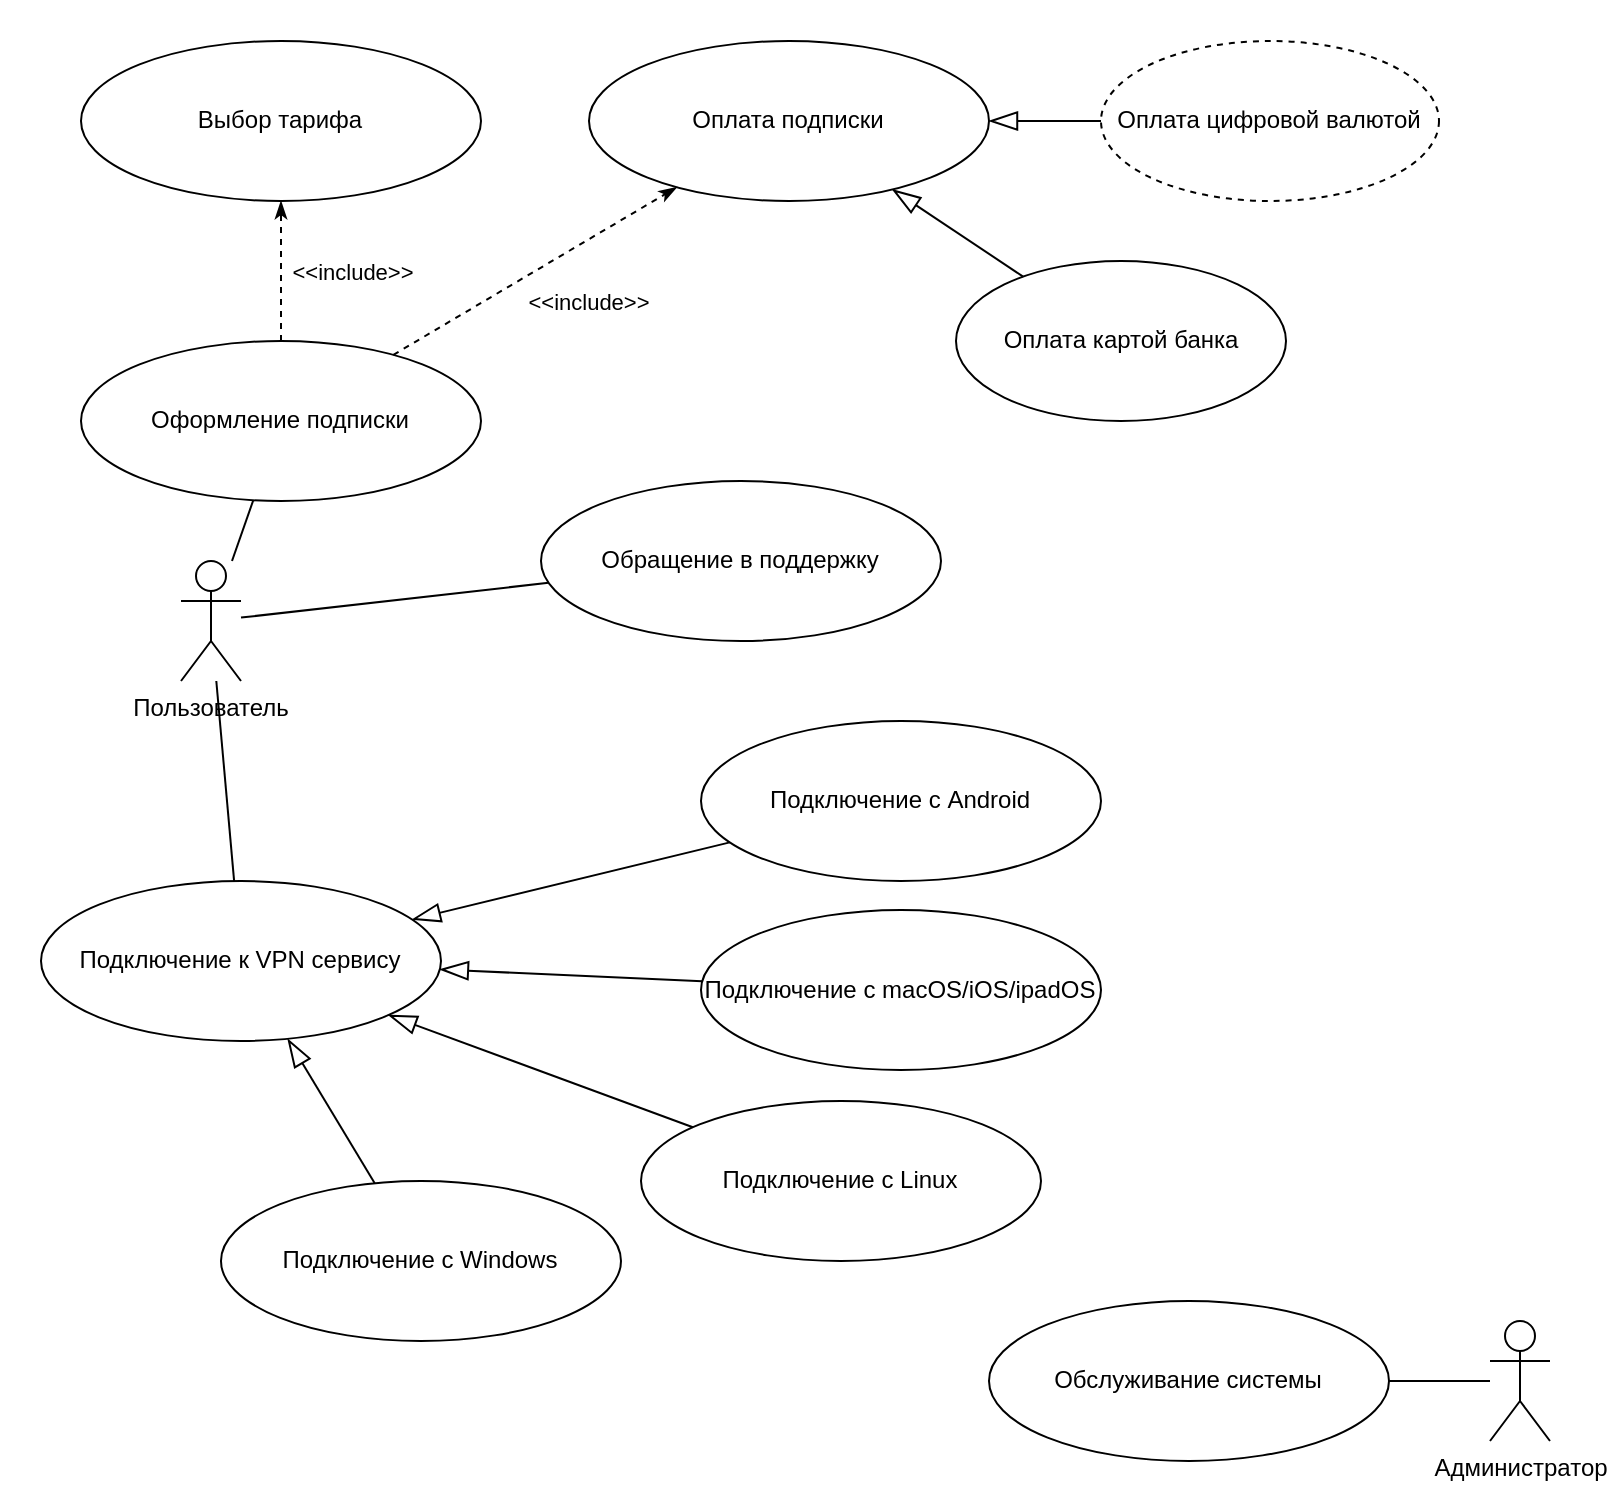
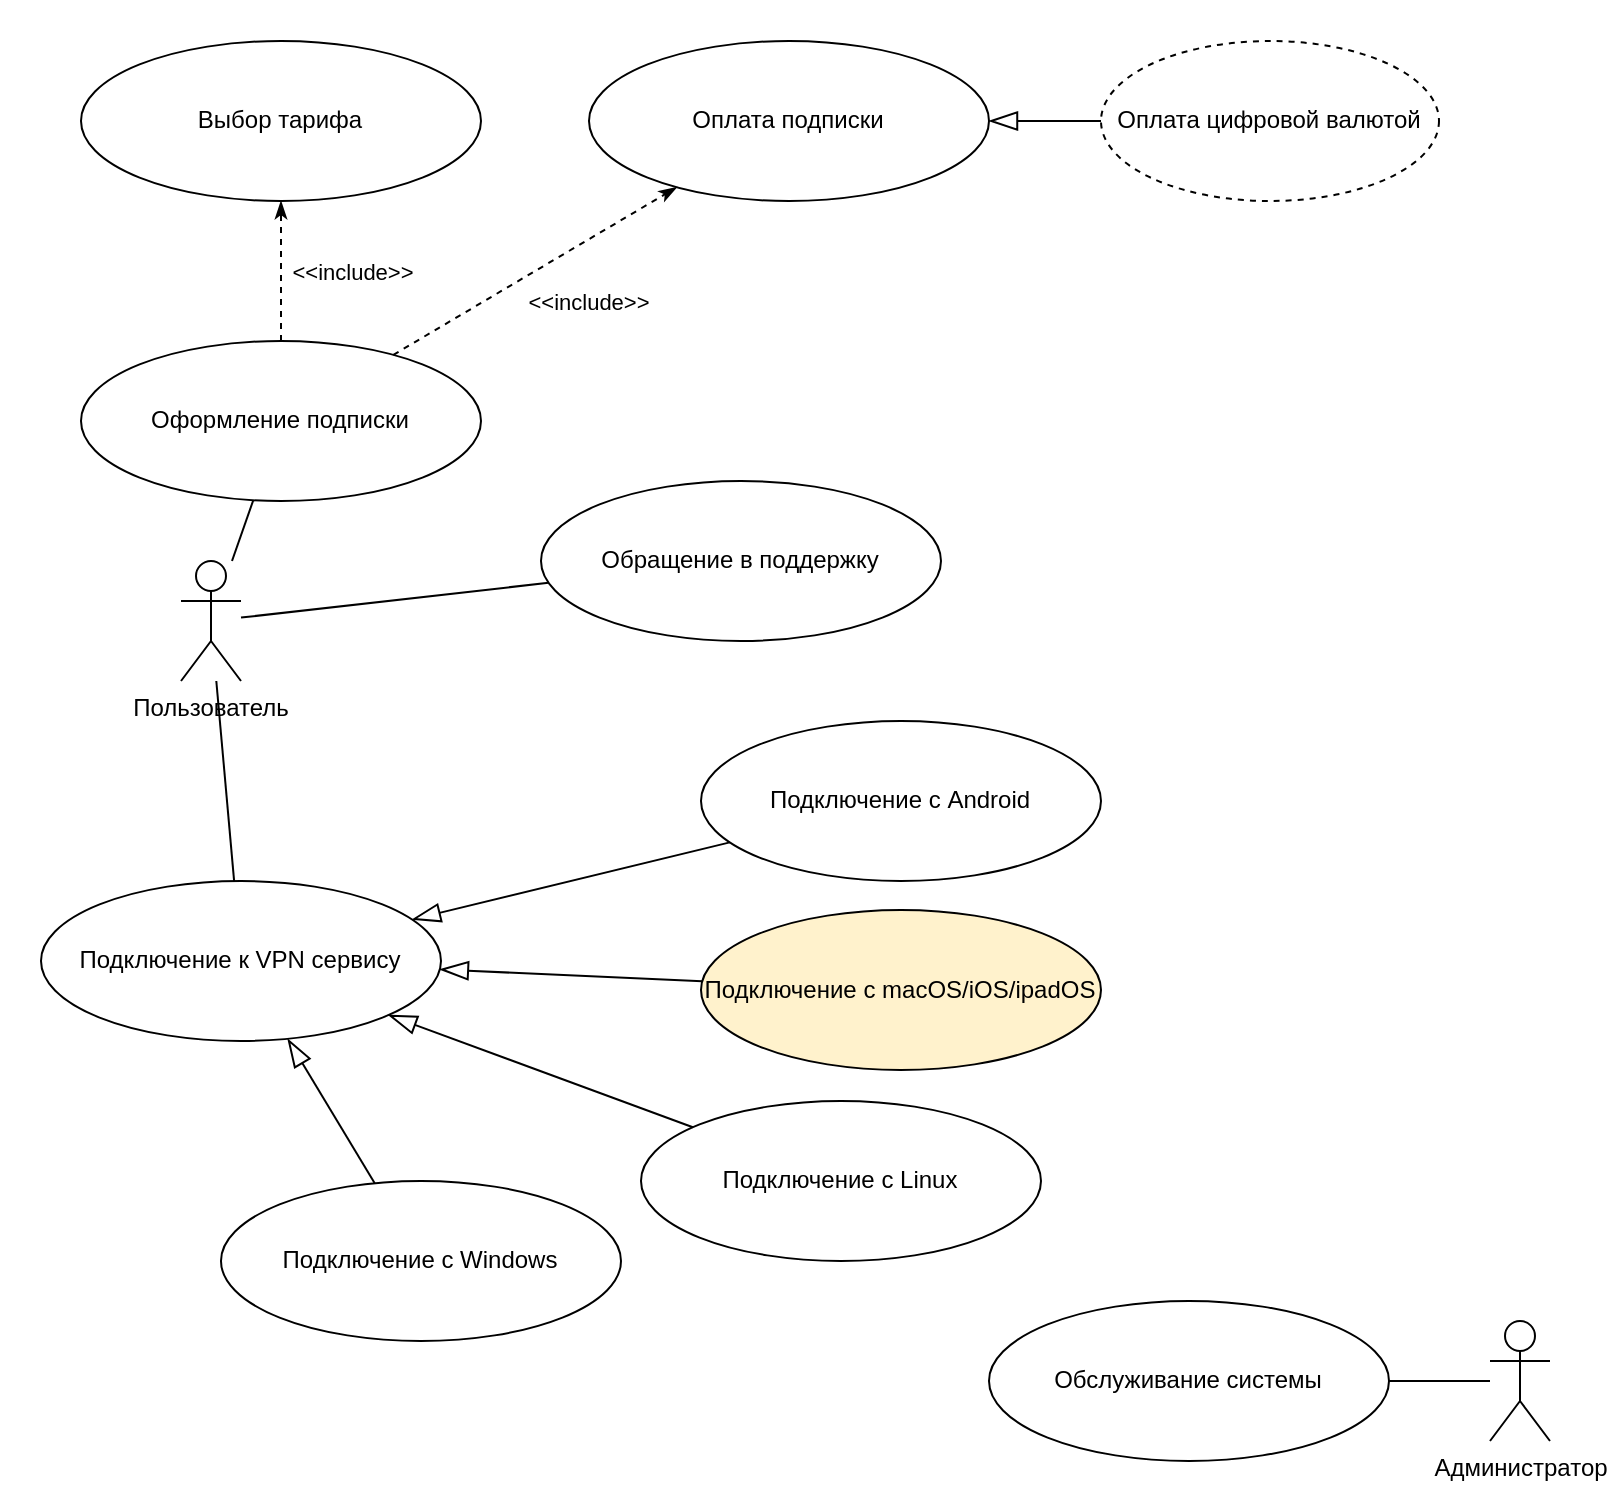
  <mxCell id="0" />
  <mxCell id="1" parent="0" />
  <mxCell id="2" value="Обращение в поддержку" style="ellipse;whiteSpace=wrap;html=1;" vertex="1" parent="1"><mxGeometry x="270" y="240" width="200" height="80" as="geometry" /></mxCell>
  <mxCell id="3" value="Пользователь" style="shape=umlActor;verticalLabelPosition=bottom;verticalAlign=top;html=1;outlineConnect=0;" vertex="1" parent="1"><mxGeometry x="90" y="280" width="30" height="60" as="geometry" /></mxCell>
  <mxCell id="4" value="Администратор" style="shape=umlActor;verticalLabelPosition=bottom;verticalAlign=top;html=1;outlineConnect=0;" vertex="1" parent="1"><mxGeometry x="744.5" y="660" width="30" height="60" as="geometry" /></mxCell>
  <mxCell id="5" value="" style="endArrow=none;html=1;rounded=0;" edge="1" parent="1" source="3" target="2"><mxGeometry width="50" height="50" relative="1" as="geometry"><mxPoint x="490" y="510" as="sourcePoint" /><mxPoint x="540" y="460" as="targetPoint" /></mxGeometry></mxCell>
  <mxCell id="6" value="Обслуживание системы" style="ellipse;whiteSpace=wrap;html=1;" vertex="1" parent="1"><mxGeometry x="494" y="650" width="200" height="80" as="geometry" /></mxCell>
  <mxCell id="7" value="" style="endArrow=none;html=1;rounded=0;" edge="1" parent="1" source="4" target="6"><mxGeometry width="50" height="50" relative="1" as="geometry"><mxPoint x="164.5" y="418" as="sourcePoint" /><mxPoint x="316.5" y="499" as="targetPoint" /></mxGeometry></mxCell>
  <mxCell id="8" value="Подключение к VPN сервису" style="ellipse;whiteSpace=wrap;html=1;" vertex="1" parent="1"><mxGeometry x="20" y="440" width="200" height="80" as="geometry" /></mxCell>
  <mxCell id="9" value="" style="endArrow=none;html=1;rounded=0;" edge="1" parent="1" source="8" target="3"><mxGeometry width="50" height="50" relative="1" as="geometry"><mxPoint x="400" y="430" as="sourcePoint" /><mxPoint x="450" y="380" as="targetPoint" /></mxGeometry></mxCell>
  <mxCell id="10" value="Оформление подписки" style="ellipse;whiteSpace=wrap;html=1;" vertex="1" parent="1"><mxGeometry x="40" y="170" width="200" height="80" as="geometry" /></mxCell>
  <mxCell id="11" value="" style="endArrow=none;html=1;rounded=0;" edge="1" parent="1" source="3" target="10"><mxGeometry width="50" height="50" relative="1" as="geometry"><mxPoint x="410" y="470" as="sourcePoint" /><mxPoint x="460" y="420" as="targetPoint" /></mxGeometry></mxCell>
  <mxCell id="12" value="Оплата подписки" style="ellipse;whiteSpace=wrap;html=1;" vertex="1" parent="1"><mxGeometry x="294" y="20" width="200" height="80" as="geometry" /></mxCell>
  <mxCell id="13" value="Выбор тарифа" style="ellipse;whiteSpace=wrap;html=1;" vertex="1" parent="1"><mxGeometry x="40" y="20" width="200" height="80" as="geometry" /></mxCell>
  <mxCell id="14" value="Оплата цифровой валютой" style="ellipse;whiteSpace=wrap;html=1;dashed=1;" vertex="1" parent="1"><mxGeometry x="550" y="20" width="169" height="80" as="geometry" /></mxCell>
- <mxCell id="15" value="Оплата картой банка" style="ellipse;whiteSpace=wrap;html=1;" vertex="1" parent="1"><mxGeometry x="477.5" y="130" width="165" height="80" as="geometry" /></mxCell>
  <mxCell id="16" value="" style="endArrow=classicThin;dashed=1;html=1;rounded=0;startArrow=none;startFill=0;endFill=1;" edge="1" parent="1" source="10" target="13"><mxGeometry width="50" height="50" relative="1" as="geometry"><mxPoint x="390" y="400" as="sourcePoint" /><mxPoint x="440" y="350" as="targetPoint" /></mxGeometry></mxCell>
  <mxCell id="17" value="&amp;lt;&amp;lt;include&amp;gt;&amp;gt;" style="edgeLabel;html=1;align=center;verticalAlign=middle;resizable=0;points=[];" vertex="1" connectable="0" parent="16"><mxGeometry x="0.01" y="-2" relative="1" as="geometry"><mxPoint x="33" as="offset" /></mxGeometry></mxCell>
  <mxCell id="18" value="" style="endArrow=classicThin;dashed=1;html=1;rounded=0;startArrow=none;startFill=0;endFill=1;" edge="1" parent="1" source="10" target="12"><mxGeometry width="50" height="50" relative="1" as="geometry"><mxPoint x="283" y="190" as="sourcePoint" /><mxPoint x="287" y="120" as="targetPoint" /></mxGeometry></mxCell>
  <mxCell id="19" value="&amp;lt;&amp;lt;include&amp;gt;&amp;gt;" style="edgeLabel;html=1;align=center;verticalAlign=middle;resizable=0;points=[];" vertex="1" connectable="0" parent="18"><mxGeometry x="0.01" y="-2" relative="1" as="geometry"><mxPoint x="25" y="14" as="offset" /></mxGeometry></mxCell>
- <mxCell id="20" value="" style="endArrow=blockThin;html=1;rounded=0;endFill=0;endSize=12;" edge="1" parent="1" source="15" target="12"><mxGeometry width="50" height="50" relative="1" as="geometry"><mxPoint x="480" y="310" as="sourcePoint" /><mxPoint x="530" y="260" as="targetPoint" /></mxGeometry></mxCell>
  <mxCell id="21" value="" style="endArrow=blockThin;html=1;rounded=0;endFill=0;endSize=12;" edge="1" parent="1" source="14" target="12"><mxGeometry width="50" height="50" relative="1" as="geometry"><mxPoint x="549" y="241" as="sourcePoint" /><mxPoint x="574" y="179" as="targetPoint" /></mxGeometry></mxCell>
  <mxCell id="22" value="Подключение с Android" style="ellipse;whiteSpace=wrap;html=1;" vertex="1" parent="1"><mxGeometry x="350" y="360" width="200" height="80" as="geometry" /></mxCell>
  <mxCell id="23" value="Подключение с Windows" style="ellipse;whiteSpace=wrap;html=1;" vertex="1" parent="1"><mxGeometry x="110" y="590" width="200" height="80" as="geometry" /></mxCell>
- <mxCell id="24" value="Подключение с macOS/iOS/ipadOS" style="ellipse;whiteSpace=wrap;html=1;" vertex="1" parent="1"><mxGeometry x="350" y="454.5" width="200" height="80" as="geometry" /></mxCell>
+ <mxCell id="24" value="Подключение с macOS/iOS/ipadOS" style="ellipse;whiteSpace=wrap;html=1;fillColor=#fff2cc;" vertex="1" parent="1"><mxGeometry x="350" y="454.5" width="200" height="80" as="geometry" /></mxCell>
  <mxCell id="25" value="Подключение с Linux" style="ellipse;whiteSpace=wrap;html=1;" vertex="1" parent="1"><mxGeometry x="320" y="550" width="200" height="80" as="geometry" /></mxCell>
  <mxCell id="26" value="" style="endArrow=blockThin;html=1;rounded=0;endFill=0;endSize=12;" edge="1" parent="1" source="22" target="8"><mxGeometry width="50" height="50" relative="1" as="geometry"><mxPoint x="521" y="148" as="sourcePoint" /><mxPoint x="456" y="104" as="targetPoint" /></mxGeometry></mxCell>
  <mxCell id="27" value="" style="endArrow=blockThin;html=1;rounded=0;endFill=0;endSize=12;" edge="1" parent="1" source="24" target="8"><mxGeometry width="50" height="50" relative="1" as="geometry"><mxPoint x="374" y="431" as="sourcePoint" /><mxPoint x="215" y="469" as="targetPoint" /></mxGeometry></mxCell>
  <mxCell id="28" value="" style="endArrow=blockThin;html=1;rounded=0;endFill=0;endSize=12;" edge="1" parent="1" source="25" target="8"><mxGeometry width="50" height="50" relative="1" as="geometry"><mxPoint x="361" y="500" as="sourcePoint" /><mxPoint x="229" y="494" as="targetPoint" /></mxGeometry></mxCell>
  <mxCell id="29" value="" style="endArrow=blockThin;html=1;rounded=0;endFill=0;endSize=12;" edge="1" parent="1" source="23" target="8"><mxGeometry width="50" height="50" relative="1" as="geometry"><mxPoint x="371" y="510" as="sourcePoint" /><mxPoint x="239" y="504" as="targetPoint" /></mxGeometry></mxCell>
